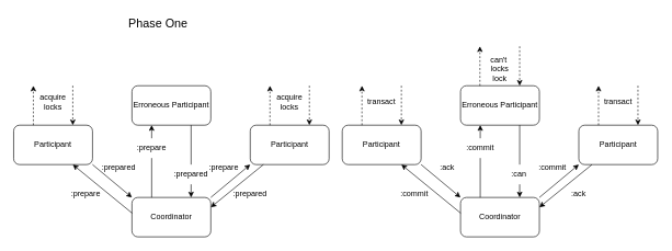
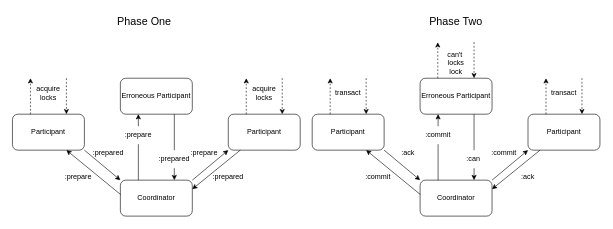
  <mxCell id="0" />
  <mxCell id="1" parent="0" />
  <mxCell id="2" value="Coordinator" style="rounded=1;whiteSpace=wrap;html=1;" vertex="1" parent="1"><mxGeometry x="200" y="300" width="120" height="60" as="geometry" /></mxCell>
  <mxCell id="3" value="Participant" style="rounded=1;whiteSpace=wrap;html=1;" vertex="1" parent="1"><mxGeometry x="20" y="190" width="120" height="60" as="geometry" /></mxCell>
  <mxCell id="4" value="Erroneous Participant" style="rounded=1;whiteSpace=wrap;html=1;" vertex="1" parent="1"><mxGeometry x="200" y="130" width="120" height="60" as="geometry" /></mxCell>
  <mxCell id="5" value="Participant" style="rounded=1;whiteSpace=wrap;html=1;" vertex="1" parent="1"><mxGeometry x="380" y="190" width="120" height="60" as="geometry" /></mxCell>
  <mxCell id="6" value="" style="endArrow=classic;html=1;rounded=0;exitX=0.003;exitY=0.4;exitDx=0;exitDy=0;entryX=0.75;entryY=1;entryDx=0;entryDy=0;exitPerimeter=0;" edge="1" parent="1" source="2" target="3"><mxGeometry width="50" height="50" relative="1" as="geometry"><mxPoint x="220" y="350" as="sourcePoint" /><mxPoint x="270" y="300" as="targetPoint" /></mxGeometry></mxCell>
  <mxCell id="7" value="" style="endArrow=classic;html=1;rounded=0;exitX=1;exitY=1;exitDx=0;exitDy=0;entryX=0;entryY=0;entryDx=0;entryDy=0;" edge="1" parent="1" source="3" target="2"><mxGeometry width="50" height="50" relative="1" as="geometry"><mxPoint x="210" y="340" as="sourcePoint" /><mxPoint x="120" y="260" as="targetPoint" /></mxGeometry></mxCell>
  <mxCell id="8" value=":prepare" style="text;html=1;align=center;verticalAlign=middle;whiteSpace=wrap;rounded=0;" vertex="1" parent="1"><mxGeometry x="100" y="280" width="60" height="30" as="geometry" /></mxCell>
  <mxCell id="9" value=":prepared" style="text;html=1;align=center;verticalAlign=middle;whiteSpace=wrap;rounded=0;" vertex="1" parent="1"><mxGeometry x="150" y="240" width="60" height="30" as="geometry" /></mxCell>
  <mxCell id="10" value="" style="endArrow=classic;dashed=1;html=1;rounded=0;exitX=0.25;exitY=0;exitDx=0;exitDy=0;endFill=1;" edge="1" parent="1" source="3"><mxGeometry width="50" height="50" relative="1" as="geometry"><mxPoint x="220" y="250" as="sourcePoint" /><mxPoint x="50" y="130" as="targetPoint" /></mxGeometry></mxCell>
  <mxCell id="11" value="" style="endArrow=classic;dashed=1;html=1;rounded=0;endFill=1;entryX=0.75;entryY=0;entryDx=0;entryDy=0;" edge="1" parent="1" target="3"><mxGeometry width="50" height="50" relative="1" as="geometry"><mxPoint x="110" y="130" as="sourcePoint" /><mxPoint x="60" y="150" as="targetPoint" /></mxGeometry></mxCell>
  <mxCell id="12" value="acquire&lt;div&gt;locks&lt;/div&gt;" style="text;html=1;align=center;verticalAlign=middle;whiteSpace=wrap;rounded=0;" vertex="1" parent="1"><mxGeometry x="50" y="140" width="60" height="30" as="geometry" /></mxCell>
  <mxCell id="13" value="" style="endArrow=classic;html=1;rounded=0;exitX=0.25;exitY=0;exitDx=0;exitDy=0;entryX=0.25;entryY=1;entryDx=0;entryDy=0;" edge="1" parent="1" source="2" target="4"><mxGeometry width="50" height="50" relative="1" as="geometry"><mxPoint x="220" y="250" as="sourcePoint" /><mxPoint x="270" y="200" as="targetPoint" /></mxGeometry></mxCell>
  <mxCell id="14" value="" style="endArrow=classic;html=1;rounded=0;exitX=0.75;exitY=1;exitDx=0;exitDy=0;entryX=0.75;entryY=0;entryDx=0;entryDy=0;" edge="1" parent="1" source="4" target="2"><mxGeometry width="50" height="50" relative="1" as="geometry"><mxPoint x="240" y="310" as="sourcePoint" /><mxPoint x="240" y="200" as="targetPoint" /></mxGeometry></mxCell>
  <mxCell id="15" value=":prepare" style="text;html=1;align=center;verticalAlign=middle;whiteSpace=wrap;rounded=0;fillColor=default;" vertex="1" parent="1"><mxGeometry x="200" y="210" width="60" height="30" as="geometry" /></mxCell>
  <mxCell id="16" value=":prepared" style="text;html=1;align=center;verticalAlign=middle;whiteSpace=wrap;rounded=0;fillColor=default;" vertex="1" parent="1"><mxGeometry x="260" y="250" width="60" height="30" as="geometry" /></mxCell>
  <mxCell id="17" value="" style="endArrow=classic;html=1;rounded=0;exitX=1;exitY=0;exitDx=0;exitDy=0;entryX=0;entryY=1;entryDx=0;entryDy=0;" edge="1" parent="1" source="2" target="5"><mxGeometry width="50" height="50" relative="1" as="geometry"><mxPoint x="210" y="334" as="sourcePoint" /><mxPoint x="120" y="260" as="targetPoint" /></mxGeometry></mxCell>
  <mxCell id="18" value=":prepare" style="text;html=1;align=center;verticalAlign=middle;whiteSpace=wrap;rounded=0;fillColor=none;" vertex="1" parent="1"><mxGeometry x="310" y="240" width="60" height="30" as="geometry" /></mxCell>
  <mxCell id="19" value="" style="endArrow=classic;html=1;rounded=0;entryX=1;entryY=0.25;entryDx=0;entryDy=0;exitX=0.167;exitY=1;exitDx=0;exitDy=0;exitPerimeter=0;" edge="1" parent="1" source="5" target="2"><mxGeometry width="50" height="50" relative="1" as="geometry"><mxPoint x="394" y="254" as="sourcePoint" /><mxPoint x="450" y="290" as="targetPoint" /></mxGeometry></mxCell>
  <mxCell id="20" value=":prepared" style="text;html=1;align=center;verticalAlign=middle;whiteSpace=wrap;rounded=0;" vertex="1" parent="1"><mxGeometry x="350" y="280" width="60" height="30" as="geometry" /></mxCell>
  <mxCell id="21" value="" style="endArrow=classic;dashed=1;html=1;rounded=0;exitX=0.25;exitY=0;exitDx=0;exitDy=0;endFill=1;" edge="1" parent="1"><mxGeometry width="50" height="50" relative="1" as="geometry"><mxPoint x="410" y="190" as="sourcePoint" /><mxPoint x="410" y="130" as="targetPoint" /></mxGeometry></mxCell>
  <mxCell id="22" value="" style="endArrow=classic;dashed=1;html=1;rounded=0;endFill=1;entryX=0.75;entryY=0;entryDx=0;entryDy=0;" edge="1" parent="1"><mxGeometry width="50" height="50" relative="1" as="geometry"><mxPoint x="470" y="130" as="sourcePoint" /><mxPoint x="470" y="190" as="targetPoint" /></mxGeometry></mxCell>
  <mxCell id="23" value="acquire&lt;div&gt;locks&lt;/div&gt;" style="text;html=1;align=center;verticalAlign=middle;whiteSpace=wrap;rounded=0;" vertex="1" parent="1"><mxGeometry x="410" y="140" width="60" height="30" as="geometry" /></mxCell>
  <mxCell id="24" value="Coordinator" style="rounded=1;whiteSpace=wrap;html=1;" vertex="1" parent="1"><mxGeometry x="700" y="300" width="120" height="60" as="geometry" /></mxCell>
  <mxCell id="25" value="Participant" style="rounded=1;whiteSpace=wrap;html=1;" vertex="1" parent="1"><mxGeometry x="520" y="190" width="120" height="60" as="geometry" /></mxCell>
  <mxCell id="26" value="Erroneous Participant" style="rounded=1;whiteSpace=wrap;html=1;" vertex="1" parent="1"><mxGeometry x="700" y="130" width="120" height="60" as="geometry" /></mxCell>
  <mxCell id="27" value="Participant" style="rounded=1;whiteSpace=wrap;html=1;" vertex="1" parent="1"><mxGeometry x="880" y="190" width="120" height="60" as="geometry" /></mxCell>
  <mxCell id="28" value="" style="endArrow=classic;html=1;rounded=0;exitX=0.003;exitY=0.4;exitDx=0;exitDy=0;entryX=0.75;entryY=1;entryDx=0;entryDy=0;exitPerimeter=0;" edge="1" parent="1" source="24" target="25"><mxGeometry width="50" height="50" relative="1" as="geometry"><mxPoint x="720" y="350" as="sourcePoint" /><mxPoint x="770" y="300" as="targetPoint" /></mxGeometry></mxCell>
  <mxCell id="29" value="" style="endArrow=classic;html=1;rounded=0;exitX=1;exitY=1;exitDx=0;exitDy=0;entryX=0;entryY=0;entryDx=0;entryDy=0;" edge="1" parent="1" source="25" target="24"><mxGeometry width="50" height="50" relative="1" as="geometry"><mxPoint x="710" y="340" as="sourcePoint" /><mxPoint x="620" y="260" as="targetPoint" /></mxGeometry></mxCell>
  <mxCell id="30" value=":commit" style="text;html=1;align=center;verticalAlign=middle;whiteSpace=wrap;rounded=0;" vertex="1" parent="1"><mxGeometry x="600" y="280" width="60" height="30" as="geometry" /></mxCell>
  <mxCell id="31" value=":ack" style="text;html=1;align=center;verticalAlign=middle;whiteSpace=wrap;rounded=0;" vertex="1" parent="1"><mxGeometry x="650" y="240" width="60" height="30" as="geometry" /></mxCell>
  <mxCell id="32" value="" style="endArrow=classic;dashed=1;html=1;rounded=0;endFill=1;" edge="1" parent="1"><mxGeometry width="50" height="50" relative="1" as="geometry"><mxPoint x="550" y="190" as="sourcePoint" /><mxPoint x="550" y="130" as="targetPoint" /></mxGeometry></mxCell>
  <mxCell id="33" value="" style="endArrow=classic;dashed=1;html=1;rounded=0;endFill=1;entryX=0.75;entryY=0;entryDx=0;entryDy=0;" edge="1" parent="1" target="25"><mxGeometry width="50" height="50" relative="1" as="geometry"><mxPoint x="610" y="130" as="sourcePoint" /><mxPoint x="560" y="150" as="targetPoint" /></mxGeometry></mxCell>
  <mxCell id="34" value="transact" style="text;html=1;align=center;verticalAlign=middle;whiteSpace=wrap;rounded=0;" vertex="1" parent="1"><mxGeometry x="550" y="140" width="60" height="30" as="geometry" /></mxCell>
  <mxCell id="35" value="" style="endArrow=classic;html=1;rounded=0;exitX=0.25;exitY=0;exitDx=0;exitDy=0;entryX=0.25;entryY=1;entryDx=0;entryDy=0;" edge="1" parent="1" source="24" target="26"><mxGeometry width="50" height="50" relative="1" as="geometry"><mxPoint x="720" y="250" as="sourcePoint" /><mxPoint x="770" y="200" as="targetPoint" /></mxGeometry></mxCell>
  <mxCell id="36" value="" style="endArrow=classic;html=1;rounded=0;exitX=0.75;exitY=1;exitDx=0;exitDy=0;entryX=0.75;entryY=0;entryDx=0;entryDy=0;" edge="1" parent="1" source="26" target="24"><mxGeometry width="50" height="50" relative="1" as="geometry"><mxPoint x="740" y="310" as="sourcePoint" /><mxPoint x="740" y="200" as="targetPoint" /></mxGeometry></mxCell>
  <mxCell id="37" value=":commit" style="text;html=1;align=center;verticalAlign=middle;whiteSpace=wrap;rounded=0;fillColor=default;" vertex="1" parent="1"><mxGeometry x="700" y="210" width="60" height="30" as="geometry" /></mxCell>
  <mxCell id="38" value=":can" style="text;html=1;align=center;verticalAlign=middle;whiteSpace=wrap;rounded=0;fillColor=default;" vertex="1" parent="1"><mxGeometry x="764" y="250" width="50" height="30" as="geometry" /></mxCell>
  <mxCell id="39" value="" style="endArrow=classic;html=1;rounded=0;exitX=1;exitY=0;exitDx=0;exitDy=0;entryX=0;entryY=1;entryDx=0;entryDy=0;" edge="1" parent="1" source="24" target="27"><mxGeometry width="50" height="50" relative="1" as="geometry"><mxPoint x="710" y="334" as="sourcePoint" /><mxPoint x="620" y="260" as="targetPoint" /></mxGeometry></mxCell>
  <mxCell id="40" value=":commit" style="text;html=1;align=center;verticalAlign=middle;whiteSpace=wrap;rounded=0;fillColor=none;" vertex="1" parent="1"><mxGeometry x="810" y="240" width="60" height="30" as="geometry" /></mxCell>
  <mxCell id="41" value="" style="endArrow=classic;html=1;rounded=0;entryX=1;entryY=0.25;entryDx=0;entryDy=0;exitX=0.167;exitY=1;exitDx=0;exitDy=0;exitPerimeter=0;" edge="1" parent="1" source="27" target="24"><mxGeometry width="50" height="50" relative="1" as="geometry"><mxPoint x="894" y="254" as="sourcePoint" /><mxPoint x="950" y="290" as="targetPoint" /></mxGeometry></mxCell>
  <mxCell id="42" value=":ack" style="text;html=1;align=center;verticalAlign=middle;whiteSpace=wrap;rounded=0;" vertex="1" parent="1"><mxGeometry x="850" y="280" width="60" height="30" as="geometry" /></mxCell>
  <mxCell id="43" value="" style="endArrow=classic;dashed=1;html=1;rounded=0;exitX=0.25;exitY=0;exitDx=0;exitDy=0;endFill=1;" edge="1" parent="1"><mxGeometry width="50" height="50" relative="1" as="geometry"><mxPoint x="910" y="190" as="sourcePoint" /><mxPoint x="910" y="130" as="targetPoint" /></mxGeometry></mxCell>
  <mxCell id="44" value="" style="endArrow=classic;dashed=1;html=1;rounded=0;endFill=1;entryX=0.75;entryY=0;entryDx=0;entryDy=0;" edge="1" parent="1"><mxGeometry width="50" height="50" relative="1" as="geometry"><mxPoint x="970" y="130" as="sourcePoint" /><mxPoint x="970" y="190" as="targetPoint" /></mxGeometry></mxCell>
  <mxCell id="45" value="transact" style="text;html=1;align=center;verticalAlign=middle;whiteSpace=wrap;rounded=0;" vertex="1" parent="1"><mxGeometry x="910" y="140" width="60" height="30" as="geometry" /></mxCell>
  <mxCell id="46" value="" style="endArrow=classic;dashed=1;html=1;rounded=0;endFill=1;" edge="1" parent="1"><mxGeometry width="50" height="50" relative="1" as="geometry"><mxPoint x="729.5" y="130" as="sourcePoint" /><mxPoint x="729.5" y="70" as="targetPoint" /></mxGeometry></mxCell>
  <mxCell id="47" value="can't&amp;nbsp;&lt;div&gt;locks&lt;/div&gt;&lt;div&gt;lock&lt;/div&gt;" style="text;html=1;align=center;verticalAlign=middle;whiteSpace=wrap;rounded=0;" vertex="1" parent="1"><mxGeometry x="730" y="90" width="60" height="30" as="geometry" /></mxCell>
  <mxCell id="48" value="" style="endArrow=classic;dashed=1;html=1;rounded=0;endFill=1;entryX=0.75;entryY=0;entryDx=0;entryDy=0;" edge="1" parent="1"><mxGeometry width="50" height="50" relative="1" as="geometry"><mxPoint x="790" y="70" as="sourcePoint" /><mxPoint x="790" y="130" as="targetPoint" /></mxGeometry></mxCell>
  <mxCell id="49" value="&lt;font style=&quot;font-size: 18px;&quot;&gt;Phase One&lt;/font&gt;" style="text;html=1;align=center;verticalAlign=middle;whiteSpace=wrap;rounded=0;" vertex="1" parent="1"><mxGeometry x="180" y="20" width="120" height="30" as="geometry" /></mxCell>
+ <mxCell id="50" value="&lt;font style=&quot;font-size: 18px;&quot;&gt;Phase Two&lt;/font&gt;" style="text;html=1;align=center;verticalAlign=middle;whiteSpace=wrap;rounded=0;" vertex="1" parent="1"><mxGeometry x="700" y="20" width="120" height="30" as="geometry" /></mxCell>
